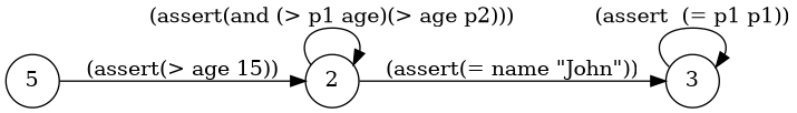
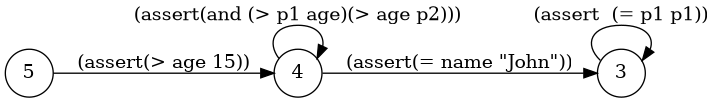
  digraph {
    rankdir=LR
    node [shape=circle]
    edge [color=black]
    n1 [label=5]
-   n2 [label=2]
+   n2 [label=4]
    n3 [label=3]
    n1 -> n2 [label="(assert(> age 15))"]
    n2 -> n2 [label="(assert(and (> p1 age)(> age p2)))"]
    n2 -> n3 [label="(assert(= name \"John\"))"]
    n3 -> n3 [label="(assert  (= p1 p1))"]
  }
